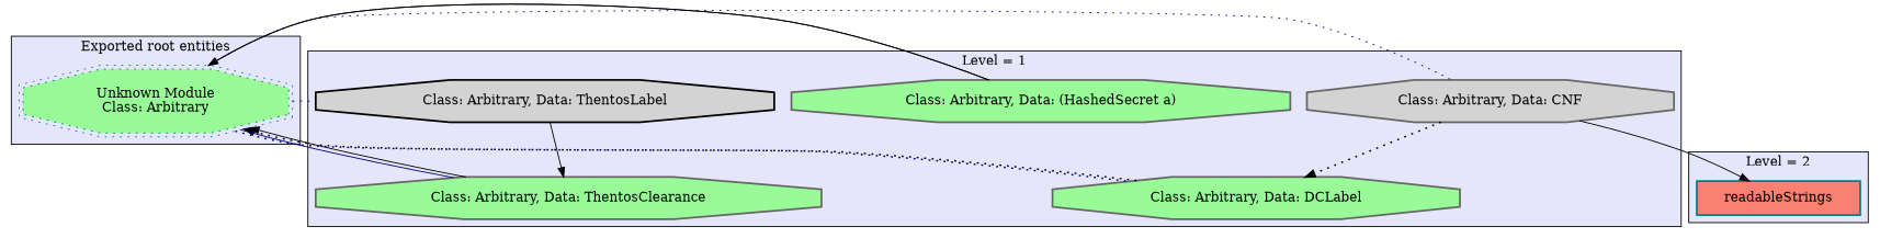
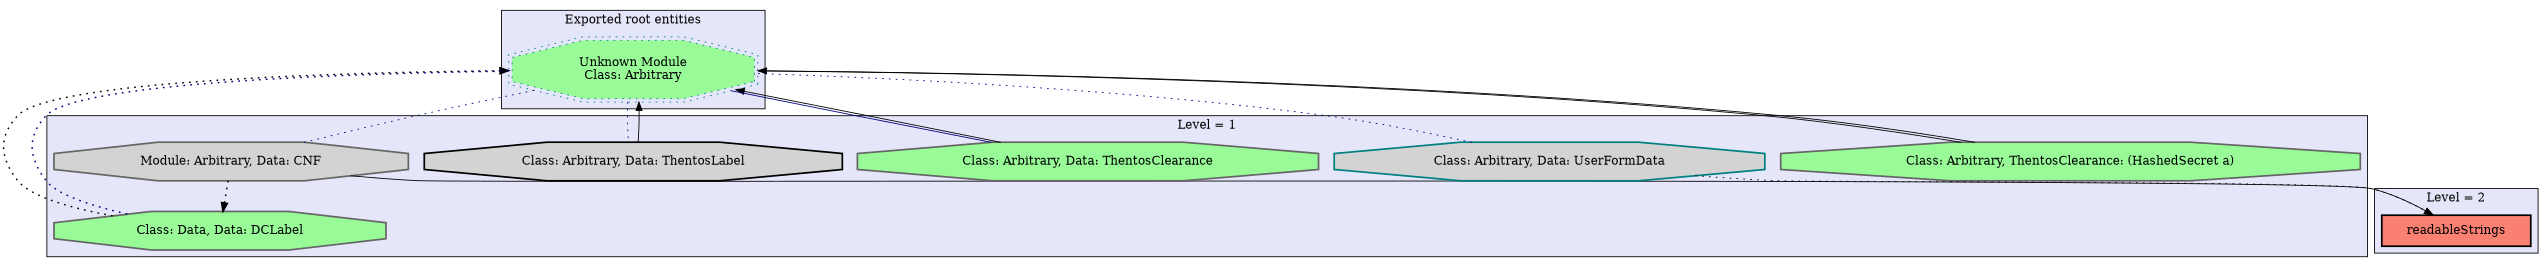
  digraph {
    node [color=gray40 fillcolor=palegreen margin="0.4,0.1" shape=octagon style="filled,bold"]
    edge [color=black penwidth=1 style=dotted]
-   n1 [label="Class: Arbitrary, Data: (HashedSecret a)"]
-   n2 [fillcolor=lightgrey label="Class: Arbitrary, Data: CNF"]
-   n3 [label="Class: Arbitrary, Data: DCLabel"]
+   n1 [label="Class: Arbitrary, ThentosClearance: (HashedSecret a)"]
+   n2 [fillcolor=lightgrey label="Module: Arbitrary, Data: CNF"]
+   n3 [label="Class: Data, Data: DCLabel"]
    n4 [label="Class: Arbitrary, Data: ThentosClearance"]
    n5 [color=black fillcolor=lightgrey label="Class: Arbitrary, Data: ThentosLabel"]
+   n6 [color=teal fillcolor=lightgrey label="Class: Arbitrary, Data: UserFormData"]
    n7 [color=teal label="Unknown Module\nClass: Arbitrary" shape=doubleoctagon style="filled,dotted"]
-   n8 [color=teal fillcolor=salmon label=readableStrings shape=box]
+   n8 [color=black fillcolor=salmon label=readableStrings shape=box]
    subgraph cluster_1 {
      fillcolor=lavender
      label="Level = 1"
      style=filled
      n1
      n2
      n3
      n4
      n5
+     n6
    }
    subgraph cluster_2 {
      fillcolor=lavender
      label="Exported root entities"
      style=filled
      n7
    }
    subgraph cluster_3 {
      fillcolor=lavender
      label="Level = 2"
      style=filled
      n8
    }
    n1 -> n7 [style=solid]
    n2 -> n3 [penwidth=1.6931471805599454]
    n2 -> n8 [style=solid]
    n3 -> n7 [penwidth=1.6931471805599454]
    n4 -> n7 [style=solid]
-   n5 -> n4 [style=solid]
+   n5 -> n7 [style=solid]
+   n6 -> n8
    n7 -> n1 [dir=none style=solid]
    n7 -> n2 [color=navy dir=none]
    n7 -> n3 [color=navy dir=none penwidth=1.6931471805599454]
    n7 -> n4 [color=navy dir=none style=solid]
    n7 -> n5 [color=navy dir=none]
+   n7 -> n6 [color=navy dir=none]
  }
